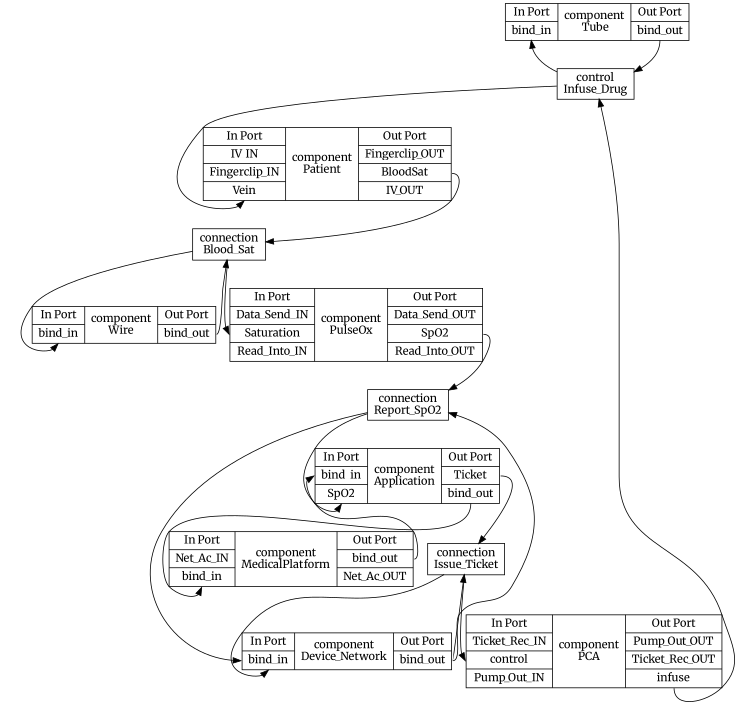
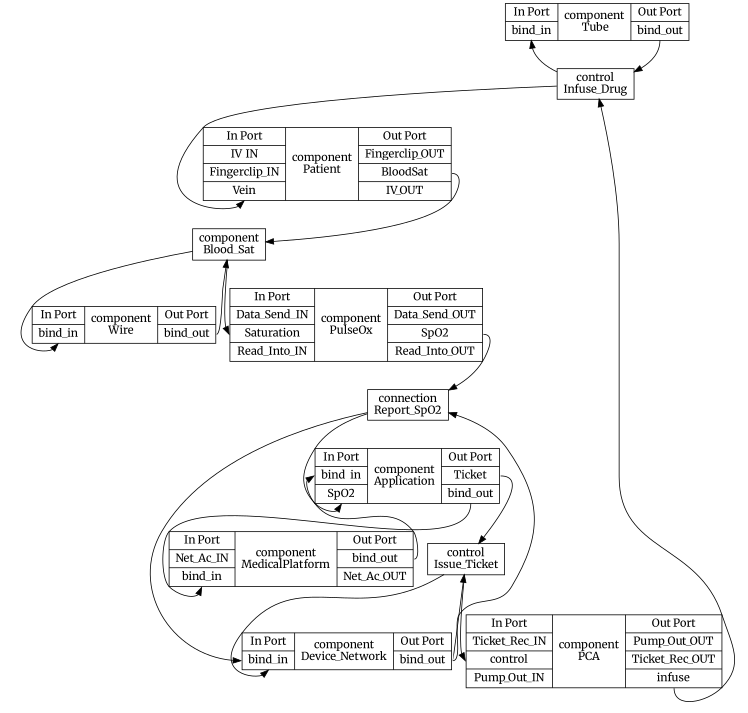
  strict digraph {
    fontname=Merriweather
    node [fontname=Merriweather shape=record]
    edge [fontname=Merriweather]
    n1 [label="{In Port|<bind_in>bind_in} |component\n  Tube|{Out Port|<bind_out>bind_out} "]
    n2 [label="control\nInfuse_Drug"]
    n3 [label="{In Port|<IV_IN>IV_IN|<Fingerclip_IN>Fingerclip_IN|<Vein>Vein} |component\nPatient|{Out Port|<Fingerclip_OUT>Fingerclip_OUT|<BloodSat>BloodSat|<IV_OUT>IV_OUT} "]
-   n4 [label="connection\nBlood_Sat"]
+   n4 [label="component\nBlood_Sat"]
    n5 [label="{In Port|<Data_Send_IN>Data_Send_IN|<Saturation>Saturation|<Read_Into_IN>Read_Into_IN} |component\nPulseOx|{Out Port|<Data_Send_OUT>Data_Send_OUT|<SpO2>SpO2|<Read_Into_OUT>Read_Into_OUT} "]
    n6 [label="{In Port|<bind_in>bind_in} |component\nWire|{Out Port|<bind_out>bind_out} "]
    n7 [label="{In Port|<Ticket_Rec_IN>Ticket_Rec_IN|<control>control|<Pump_Out_IN>Pump_Out_IN} |component\nPCA|{Out Port|<Pump_Out_OUT>Pump_Out_OUT|<Ticket_Rec_OUT>Ticket_Rec_OUT|<infuse>infuse} "]
    n8 [label="{In Port|<bind_in>bind_in|<SpO2>SpO2} |component\nApplication|{Out Port|<Ticket>Ticket|<bind_out>bind_out} "]
    n9 [label="{In Port|<Net_Ac_IN>Net_Ac_IN|<bind_in>bind_in} |component\nMedicalPlatform|{Out Port|<bind_out>bind_out|<Net_Ac_OUT>Net_Ac_OUT} "]
-   n10 [label="connection\nIssue_Ticket"]
+   n10 [label="control\nIssue_Ticket"]
    n11 [label="{In Port|<bind_in>bind_in} |component\nDevice_Network|{Out Port|<bind_out>bind_out} "]
    n12 [label="connection\nReport_SpO2"]
    n1 -> n2 [tailport=bind_out]
    n2 -> n1 [headport=bind_in]
    n2 -> n3 [headport=Vein]
    n3 -> n4 [tailport=BloodSat]
    n4 -> n5 [headport=Saturation]
    n4 -> n6 [headport=bind_in]
    n5 -> n12 [tailport=SpO2]
    n6 -> n4 [tailport=bind_out]
    n7 -> n2 [tailport=infuse]
    n8 -> n9 [headport=bind_in tailport=bind_out]
    n8 -> n10 [tailport=Ticket]
    n9 -> n8 [headport=bind_in tailport=bind_out]
    n10 -> n7 [headport=control]
    n10 -> n11 [headport=bind_in]
    n11 -> n10 [tailport=bind_out]
    n11 -> n12 [tailport=bind_out]
    n12 -> n8 [headport=SpO2]
    n12 -> n11 [headport=bind_in]
  }
